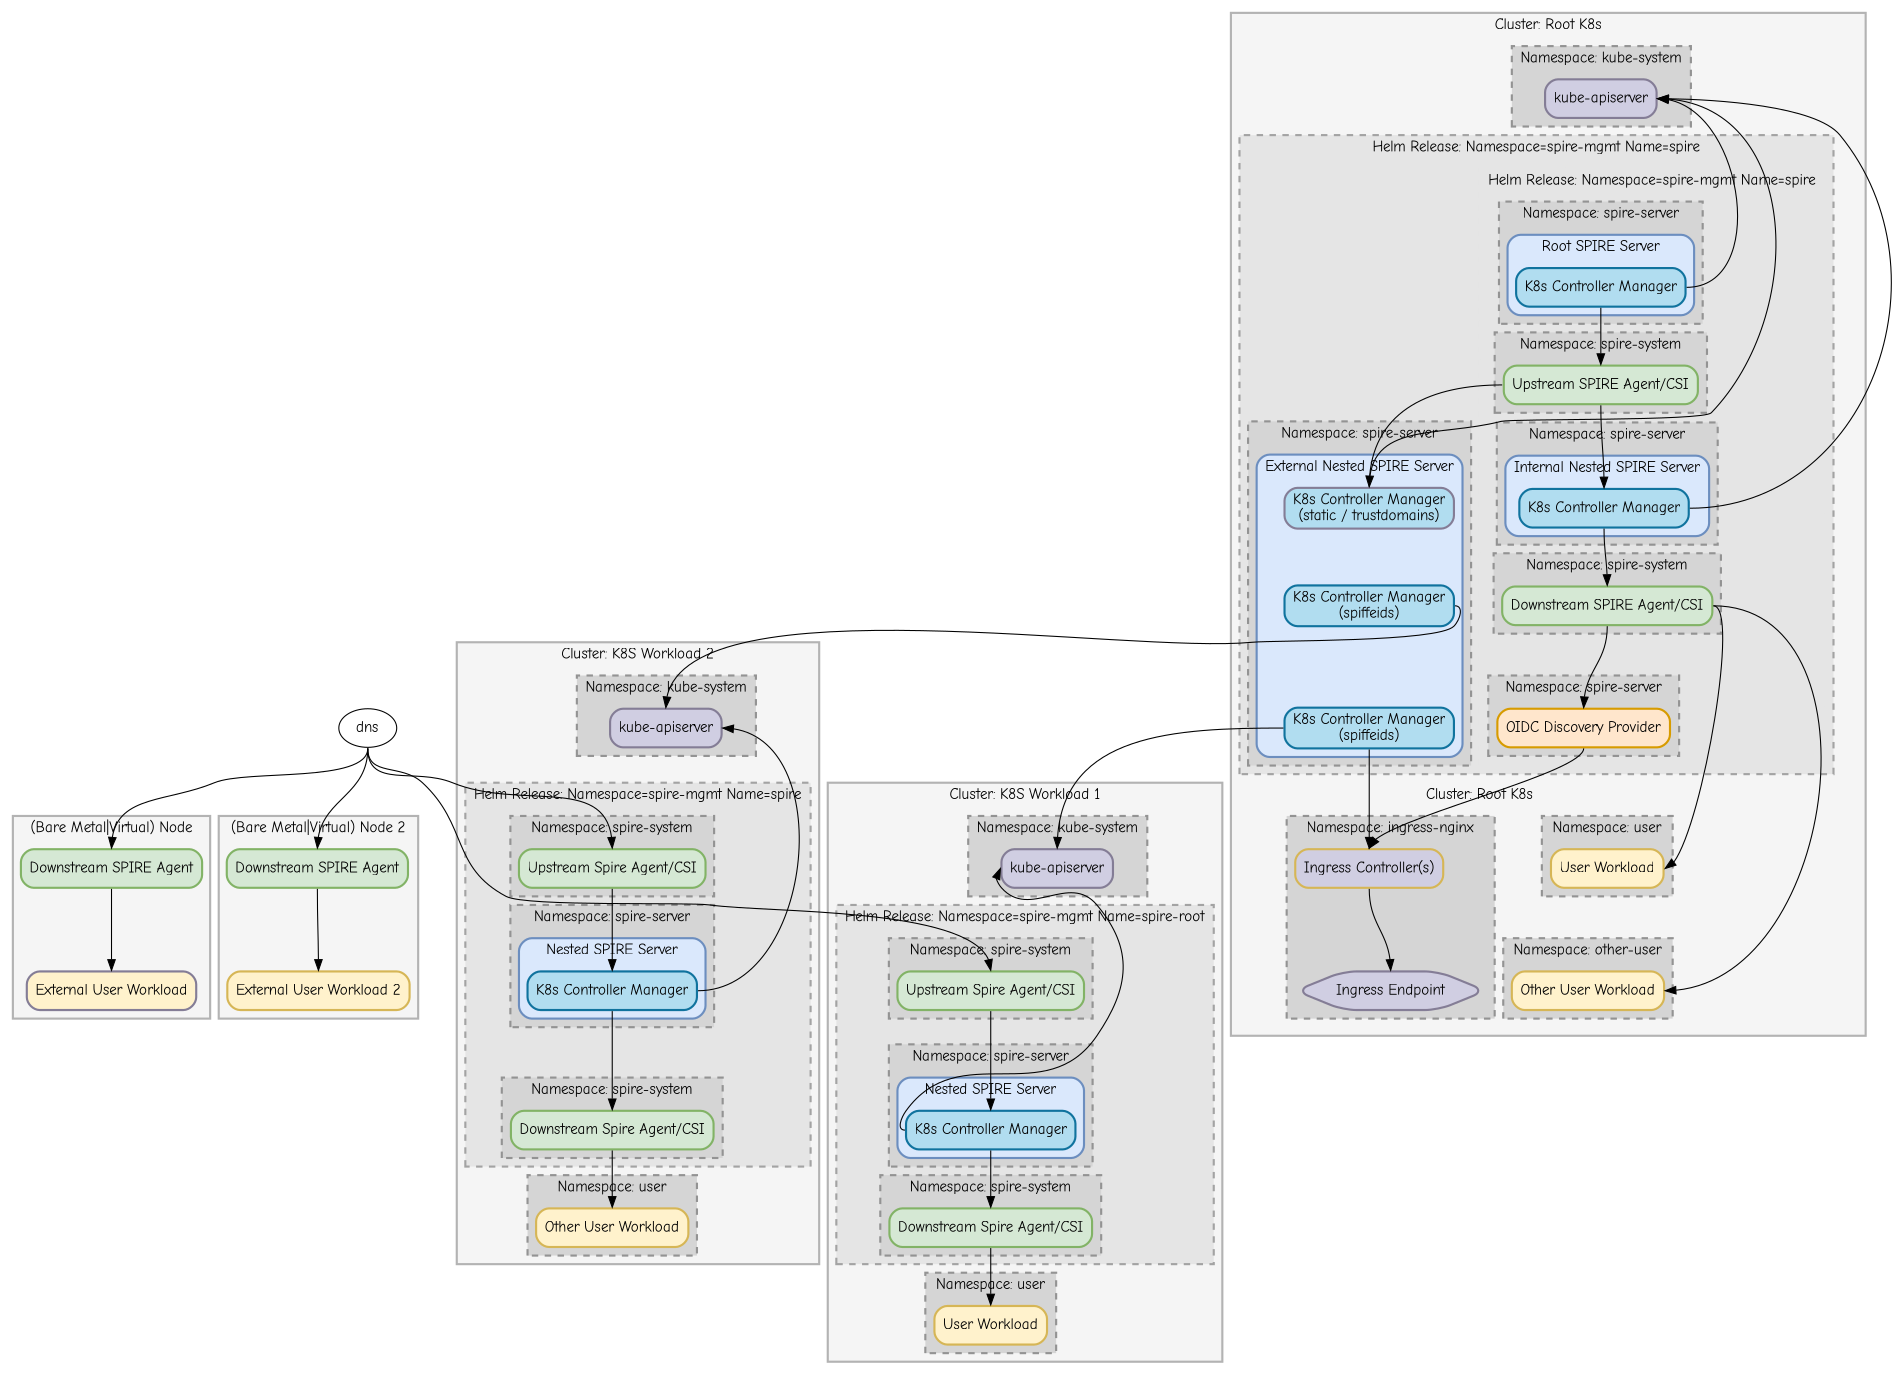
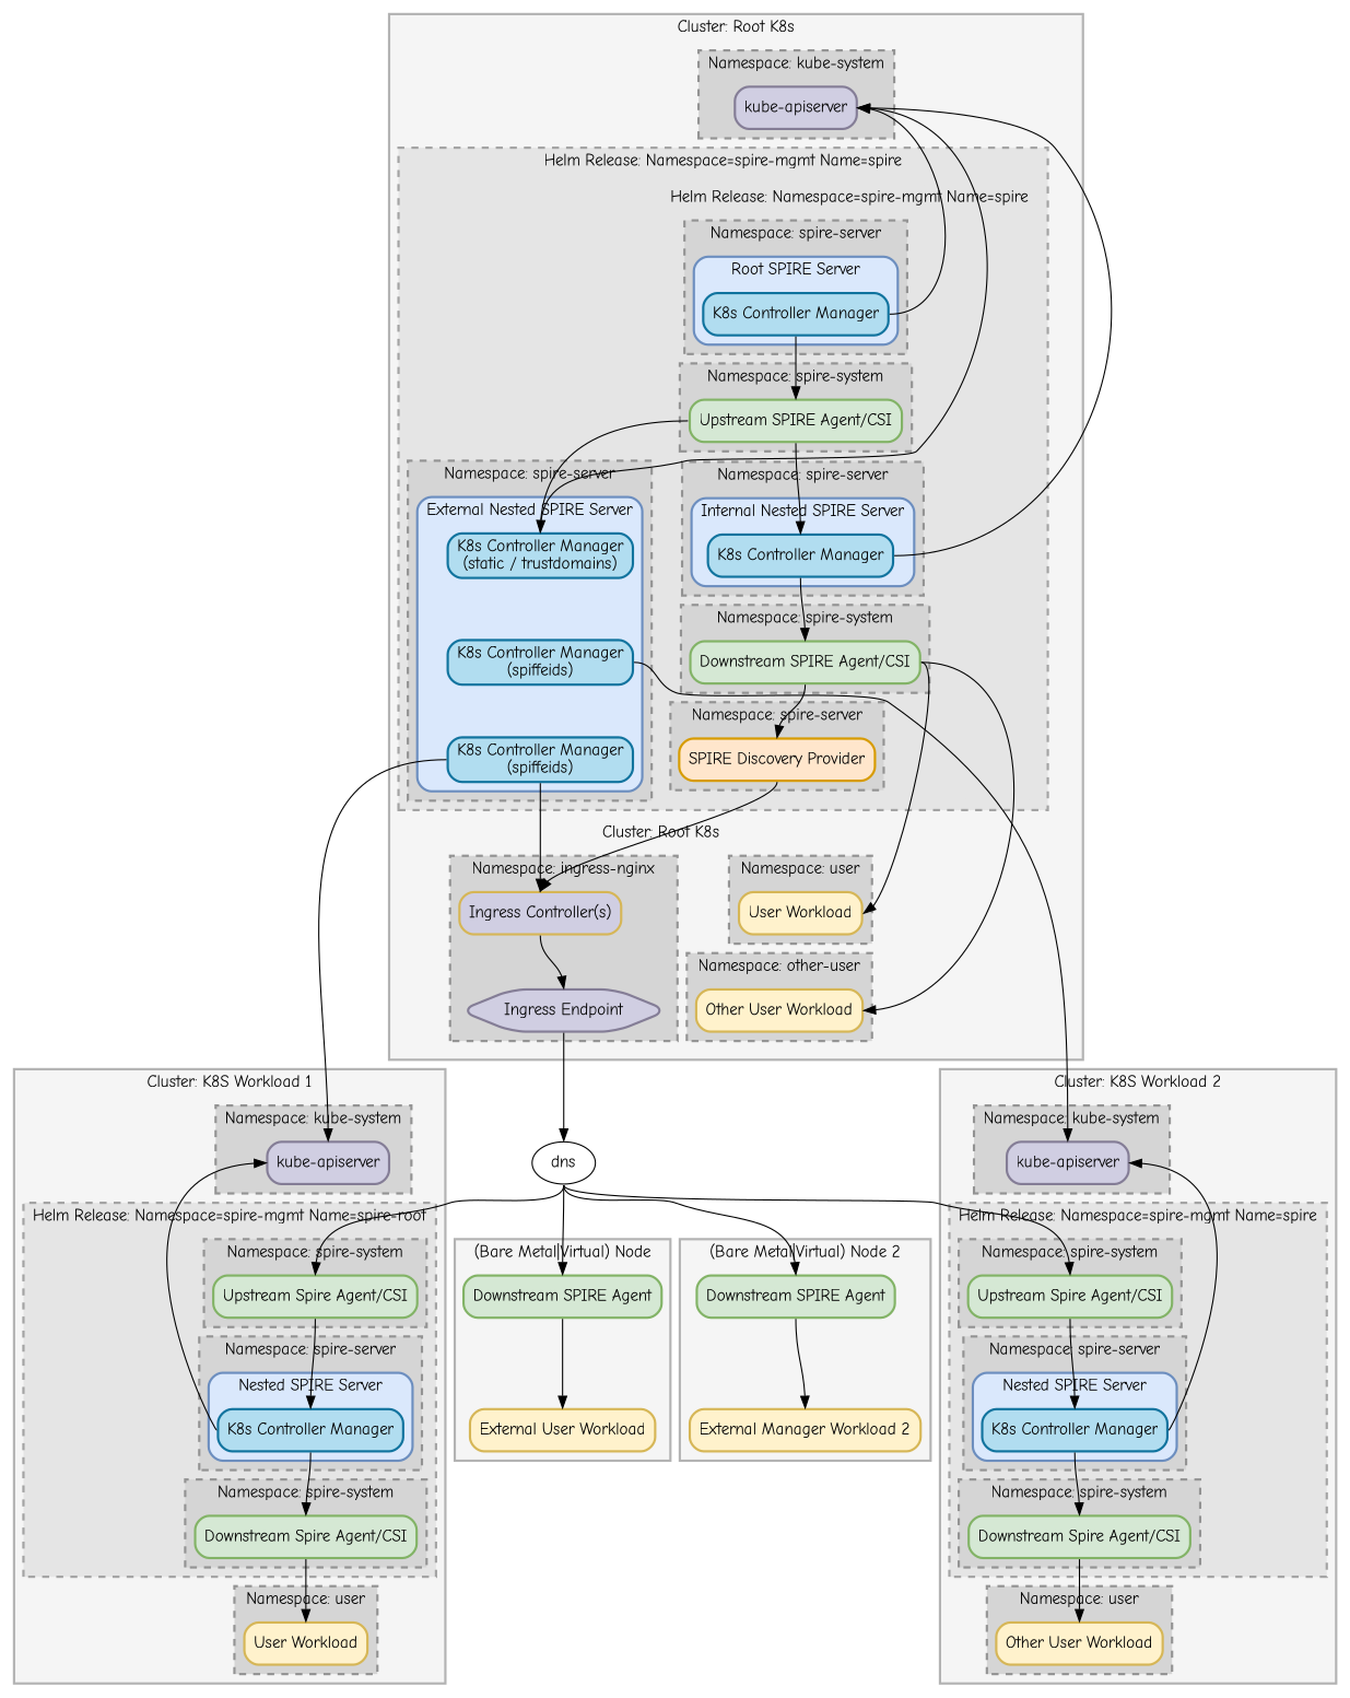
  digraph {
    compound=true
    fontname="Comic Neue"
    node [color="#82b366" fillcolor="#d5e8d4" fontname="Comic Neue" shape=box style="rounded,solid,filled,bold"]
    edge [fontname="Comic Neue" headport=n tailport=s]
    n1 [label="Downstream SPIRE Agent"]
-   n2 [color="#847d96" fillcolor="#fff2cc" label="External User Workload"]
+   n2 [color="#d6b656" fillcolor="#fff2cc" label="External User Workload"]
    n3 [label="Downstream SPIRE Agent"]
-   n4 [color="#d6b656" fillcolor="#fff2cc" label="External User Workload 2"]
+   n4 [color="#d6b656" fillcolor="#fff2cc" label="External Manager Workload 2"]
    n5 [color="#10739e" fillcolor="#b1ddf0" label="K8s Controller Manager"]
    n6 [label="Upstream SPIRE Agent/CSI"]
    n7 [color="#10739e" fillcolor="#b1ddf0" label="K8s Controller Manager"]
    n8 [label="Downstream SPIRE Agent/CSI"]
-   n9 [color="#d79b00" fillcolor="#ffe6cc" label="OIDC Discovery Provider"]
-   n10 [color="#847d96" fillcolor="#b1ddf0" label="K8s Controller Manager\n(static / trustdomains)"]
+   n9 [color="#d79b00" fillcolor="#ffe6cc" label="SPIRE Discovery Provider"]
+   n10 [color="#10739e" fillcolor="#b1ddf0" label="K8s Controller Manager\n(static / trustdomains)"]
    n11 [color="#10739e" fillcolor="#b1ddf0" label="K8s Controller Manager\n(spiffeids)"]
    n12 [color="#10739e" fillcolor="#b1ddf0" label="K8s Controller Manager\n(spiffeids)"]
    n13 [color="#847d96" fillcolor="#d0cee2" label="kube-apiserver"]
    n14 [color="#d6b656" fillcolor="#fff2cc" label="User Workload"]
    n15 [color="#d6b656" fillcolor="#fff2cc" label="Other User Workload"]
    n16 [color="#d6b656" fillcolor="#d0cee2" label="Ingress Controller(s)"]
    n17 [color="#847d96" fillcolor="#d0cee2" label="Ingress Endpoint" shape=hexagon]
    n18 [label="Upstream Spire Agent/CSI"]
    n19 [color="#10739e" fillcolor="#b1ddf0" label="K8s Controller Manager"]
    n20 [label="Downstream Spire Agent/CSI"]
    n21 [color="#d6b656" fillcolor="#fff2cc" label="User Workload"]
    n22 [color="#847d96" fillcolor="#d0cee2" label="kube-apiserver"]
    n23 [color="#d6b656" fillcolor="#fff2cc" label="Other User Workload"]
    n24 [label="Upstream Spire Agent/CSI"]
    n25 [color="#10739e" fillcolor="#b1ddf0" label="K8s Controller Manager"]
    n26 [label="Downstream Spire Agent/CSI"]
    n27 [color="#847d96" fillcolor="#d0cee2" label="kube-apiserver"]
    dns [color="" fillcolor="" shape="" style=""]
    subgraph cluster_1 {
      color="#b3b3b3"
      fillcolor="#f5f5f5"
      label="(Bare Metal|Virtual) Node"
      style="filled,solid,bold"
      n1
      n2
    }
    subgraph cluster_2 {
      color="#b3b3b3"
      fillcolor="#f5f5f5"
      label="(Bare Metal|Virtual) Node 2"
      style="filled,solid,bold"
      n3
      n4
    }
    subgraph cluster_3 {
      color="#b3b3b3"
      fillcolor="#f5f5f5"
      label="Cluster: Root K8s"
      style="filled,solid,bold"
      subgraph cluster_4 {
        color="#a3a3a3"
        fillcolor="#e5e5e5"
        label="Helm Release: Namespace=spire-mgmt Name=spire"
        style="filled,dashed,bold"
        subgraph cluster_5 {
          color="#e5e5e5"
          fillcolor="#e5e5e5"
          label="Helm Release: Namespace=spire-mgmt Name=spire"
          style="filled,dashed,bold"
          subgraph cluster_6 {
            color="#939393"
            fillcolor="#d5d5d5"
            label="Namespace: spire-server"
            style="filled,dashed,bold"
            subgraph cluster_7 {
              color="#6c8ebf"
              fillcolor="#dae8fc"
              label="Root SPIRE Server"
              style="filled,rounded,bold"
              n5
            }
          }
          subgraph cluster_8 {
            color="#939393"
            fillcolor="#d5d5d5"
            label="Namespace: spire-system"
            style="filled,dashed,bold"
            n6
          }
          subgraph cluster_9 {
            color="#939393"
            fillcolor="#d5d5d5"
            label="Namespace: spire-server"
            style="filled,dashed,bold"
            subgraph cluster_10 {
              color="#6c8ebf"
              fillcolor="#dae8fc"
              label="Internal Nested SPIRE Server"
              style="filled,rounded,bold"
              n7
            }
          }
          subgraph cluster_11 {
            color="#939393"
            fillcolor="#d5d5d5"
            label="Namespace: spire-system"
            style="filled,dashed,bold"
            n8
          }
          subgraph cluster_12 {
            color="#939393"
            fillcolor="#d5d5d5"
            label="Namespace: spire-server"
            style="filled,dashed,bold"
            n9
          }
        }
        subgraph cluster_13 {
          color="#939393"
          fillcolor="#d5d5d5"
          label="Namespace: spire-server"
          style="filled,dashed,bold"
          subgraph cluster_14 {
            color="#6c8ebf"
            fillcolor="#dae8fc"
            label="External Nested SPIRE Server"
            style="filled,rounded,bold"
            n10
            n11
            n12
          }
        }
      }
      subgraph cluster_15 {
        color="#939393"
        fillcolor="#d5d5d5"
        label="Namespace: kube-system"
        style="filled,dashed,bold"
        n13
      }
      subgraph cluster_16 {
        color="#f5f5f5"
        fillcolor="#f5f5f5"
        label="Cluster: Root K8s"
        style="filled,solid,bold"
        subgraph cluster_17 {
          color="#939393"
          fillcolor="#d5d5d5"
          label="Namespace: user"
          style="filled,dashed,bold"
          n14
        }
        subgraph cluster_18 {
          color="#939393"
          fillcolor="#d5d5d5"
          label="Namespace: other-user"
          style="filled,dashed,bold"
          n15
        }
        subgraph cluster_19 {
          color="#939393"
          fillcolor="#d5d5d5"
          label="Namespace: ingress-nginx"
          style="filled,dashed,bold"
          n16
          n17
        }
      }
    }
    subgraph cluster_20 {
      color="#b3b3b3"
      fillcolor="#f5f5f5"
      label="Cluster: K8S Workload 1"
      style="filled,solid,bold"
      subgraph cluster_21 {
        color="#a3a3a3"
        fillcolor="#e5e5e5"
        label="Helm Release: Namespace=spire-mgmt Name=spire-root"
        style="filled,dashed,bold"
        subgraph cluster_22 {
          color="#939393"
          fillcolor="#d5d5d5"
          label="Namespace: spire-system"
          style="filled,dashed,bold"
          n18
        }
        subgraph cluster_23 {
          color="#939393"
          fillcolor="#d5d5d5"
          label="Namespace: spire-server"
          style="filled,dashed,bold"
          subgraph cluster_24 {
            color="#6c8ebf"
            fillcolor="#dae8fc"
            label="Nested SPIRE Server"
            style="filled,rounded,bold"
            n19
          }
        }
        subgraph cluster_25 {
          color="#939393"
          fillcolor="#d5d5d5"
          label="Namespace: spire-system"
          style="filled,dashed,bold"
          n20
        }
      }
      subgraph cluster_26 {
        color="#939393"
        fillcolor="#d5d5d5"
        label="Namespace: user"
        style="filled,dashed,bold"
        n21
      }
      subgraph cluster_27 {
        color="#939393"
        fillcolor="#d5d5d5"
        label="Namespace: kube-system"
        style="filled,dashed,bold"
        n22
      }
    }
    subgraph cluster_28 {
      color="#b3b3b3"
      fillcolor="#f5f5f5"
      label="Cluster: K8S Workload 2"
      style="filled,solid,bold"
      subgraph cluster_29 {
        color="#939393"
        fillcolor="#d5d5d5"
        label="Namespace: user"
        style="filled,dashed,bold"
        n23
      }
      subgraph cluster_30 {
        color="#a3a3a3"
        fillcolor="#e5e5e5"
        label="Helm Release: Namespace=spire-mgmt Name=spire"
        style="filled,dashed,bold"
        subgraph cluster_31 {
          color="#939393"
          fillcolor="#d5d5d5"
          label="Namespace: spire-system"
          style="filled,dashed,bold"
          n24
        }
        subgraph cluster_32 {
          color="#939393"
          fillcolor="#d5d5d5"
          label="Namespace: spire-server"
          style="filled,dashed,bold"
          subgraph cluster_33 {
            color="#6c8ebf"
            fillcolor="#dae8fc"
            label="Nested SPIRE Server"
            style="filled,rounded,bold"
            n25
          }
        }
        subgraph cluster_34 {
          color="#939393"
          fillcolor="#d5d5d5"
          label="Namespace: spire-system"
          style="filled,dashed,bold"
          n26
        }
      }
      subgraph cluster_35 {
        color="#939393"
        fillcolor="#d5d5d5"
        label="Namespace: kube-system"
        style="filled,dashed,bold"
        n27
      }
    }
    n1 -> n2
    n3 -> n4
    n5 -> n6
    n5 -> n13 [headport=e tailport=e weight=1]
    n6 -> n7
    n6 -> n10 [tailport=w]
    n7 -> n8
    n7 -> n13 [headport=e tailport=e weight=0]
    n8 -> n9 [weight=5]
    n8 -> n14 [headport=e tailport=e weight=10]
    n8 -> n14 [style=invis weight=5]
    n8 -> n15 [headport=e tailport=e weight=10]
    n9 -> n16 [weight=2]
    n10 -> n12 [style=invis]
    n10 -> n13 [headport=e tailport=n weight=0]
    n11 -> n16 [weight=30]
    n11 -> n22 [tailport=w]
    n12 -> n11 [style=invis]
    n12 -> n27 [tailport=e]
    n13 -> n5 [headport=s style=invis weight=10]
    n14 -> n15 [style=invis]
    n16 -> n17 [weight=10]
+   n17 -> dns [weight=2]
    n18 -> n19
    n19 -> n20
    n19 -> n22 [headport=w tailport=w weight=0]
    n20 -> n21
    n22 -> n18 [style=invis]
    n24 -> n25
    n25 -> n26
    n25 -> n27 [headport=e tailport=e weight=0]
    n26 -> n23
    n27 -> n24 [style=invis]
    dns -> n1
    dns -> n3
    dns -> n18
    dns -> n24
  }
